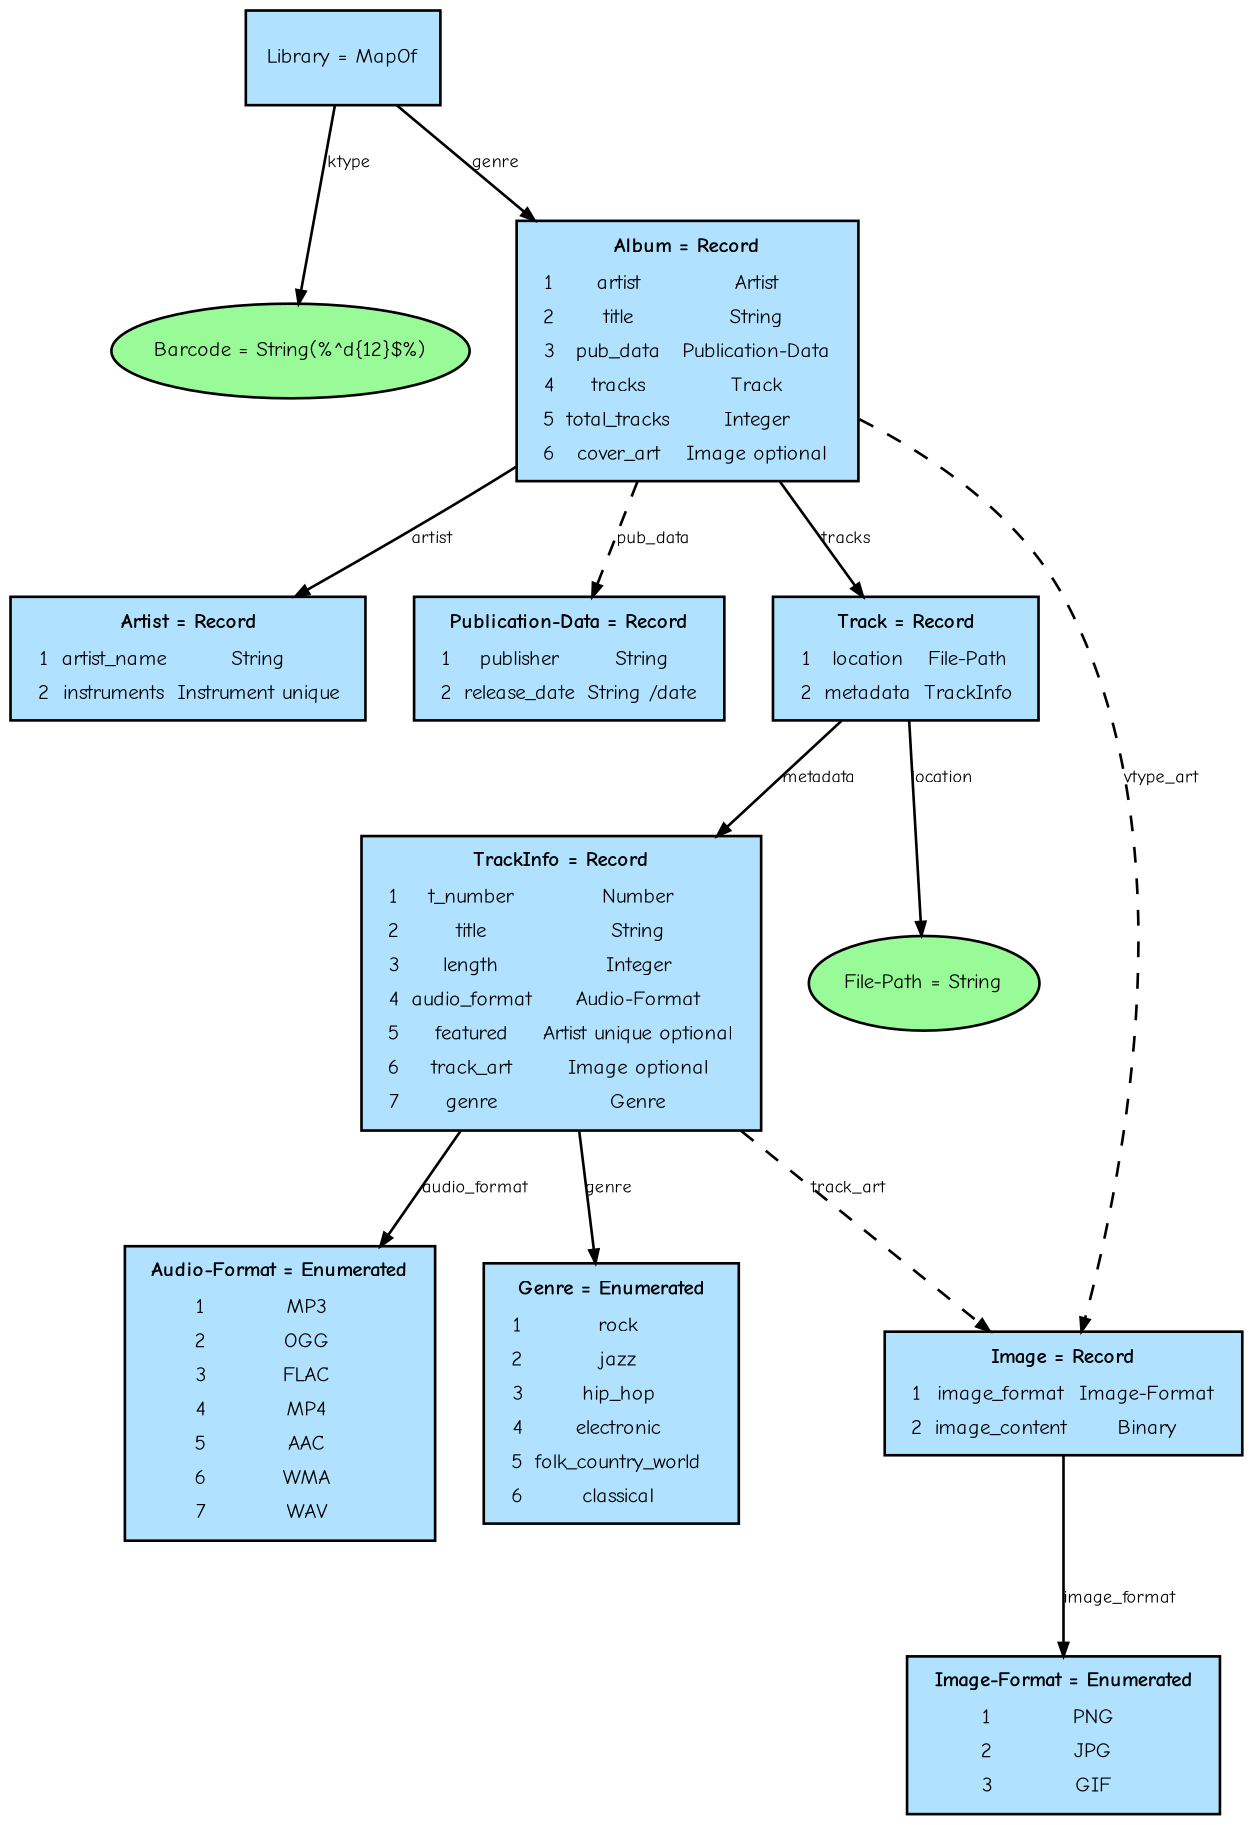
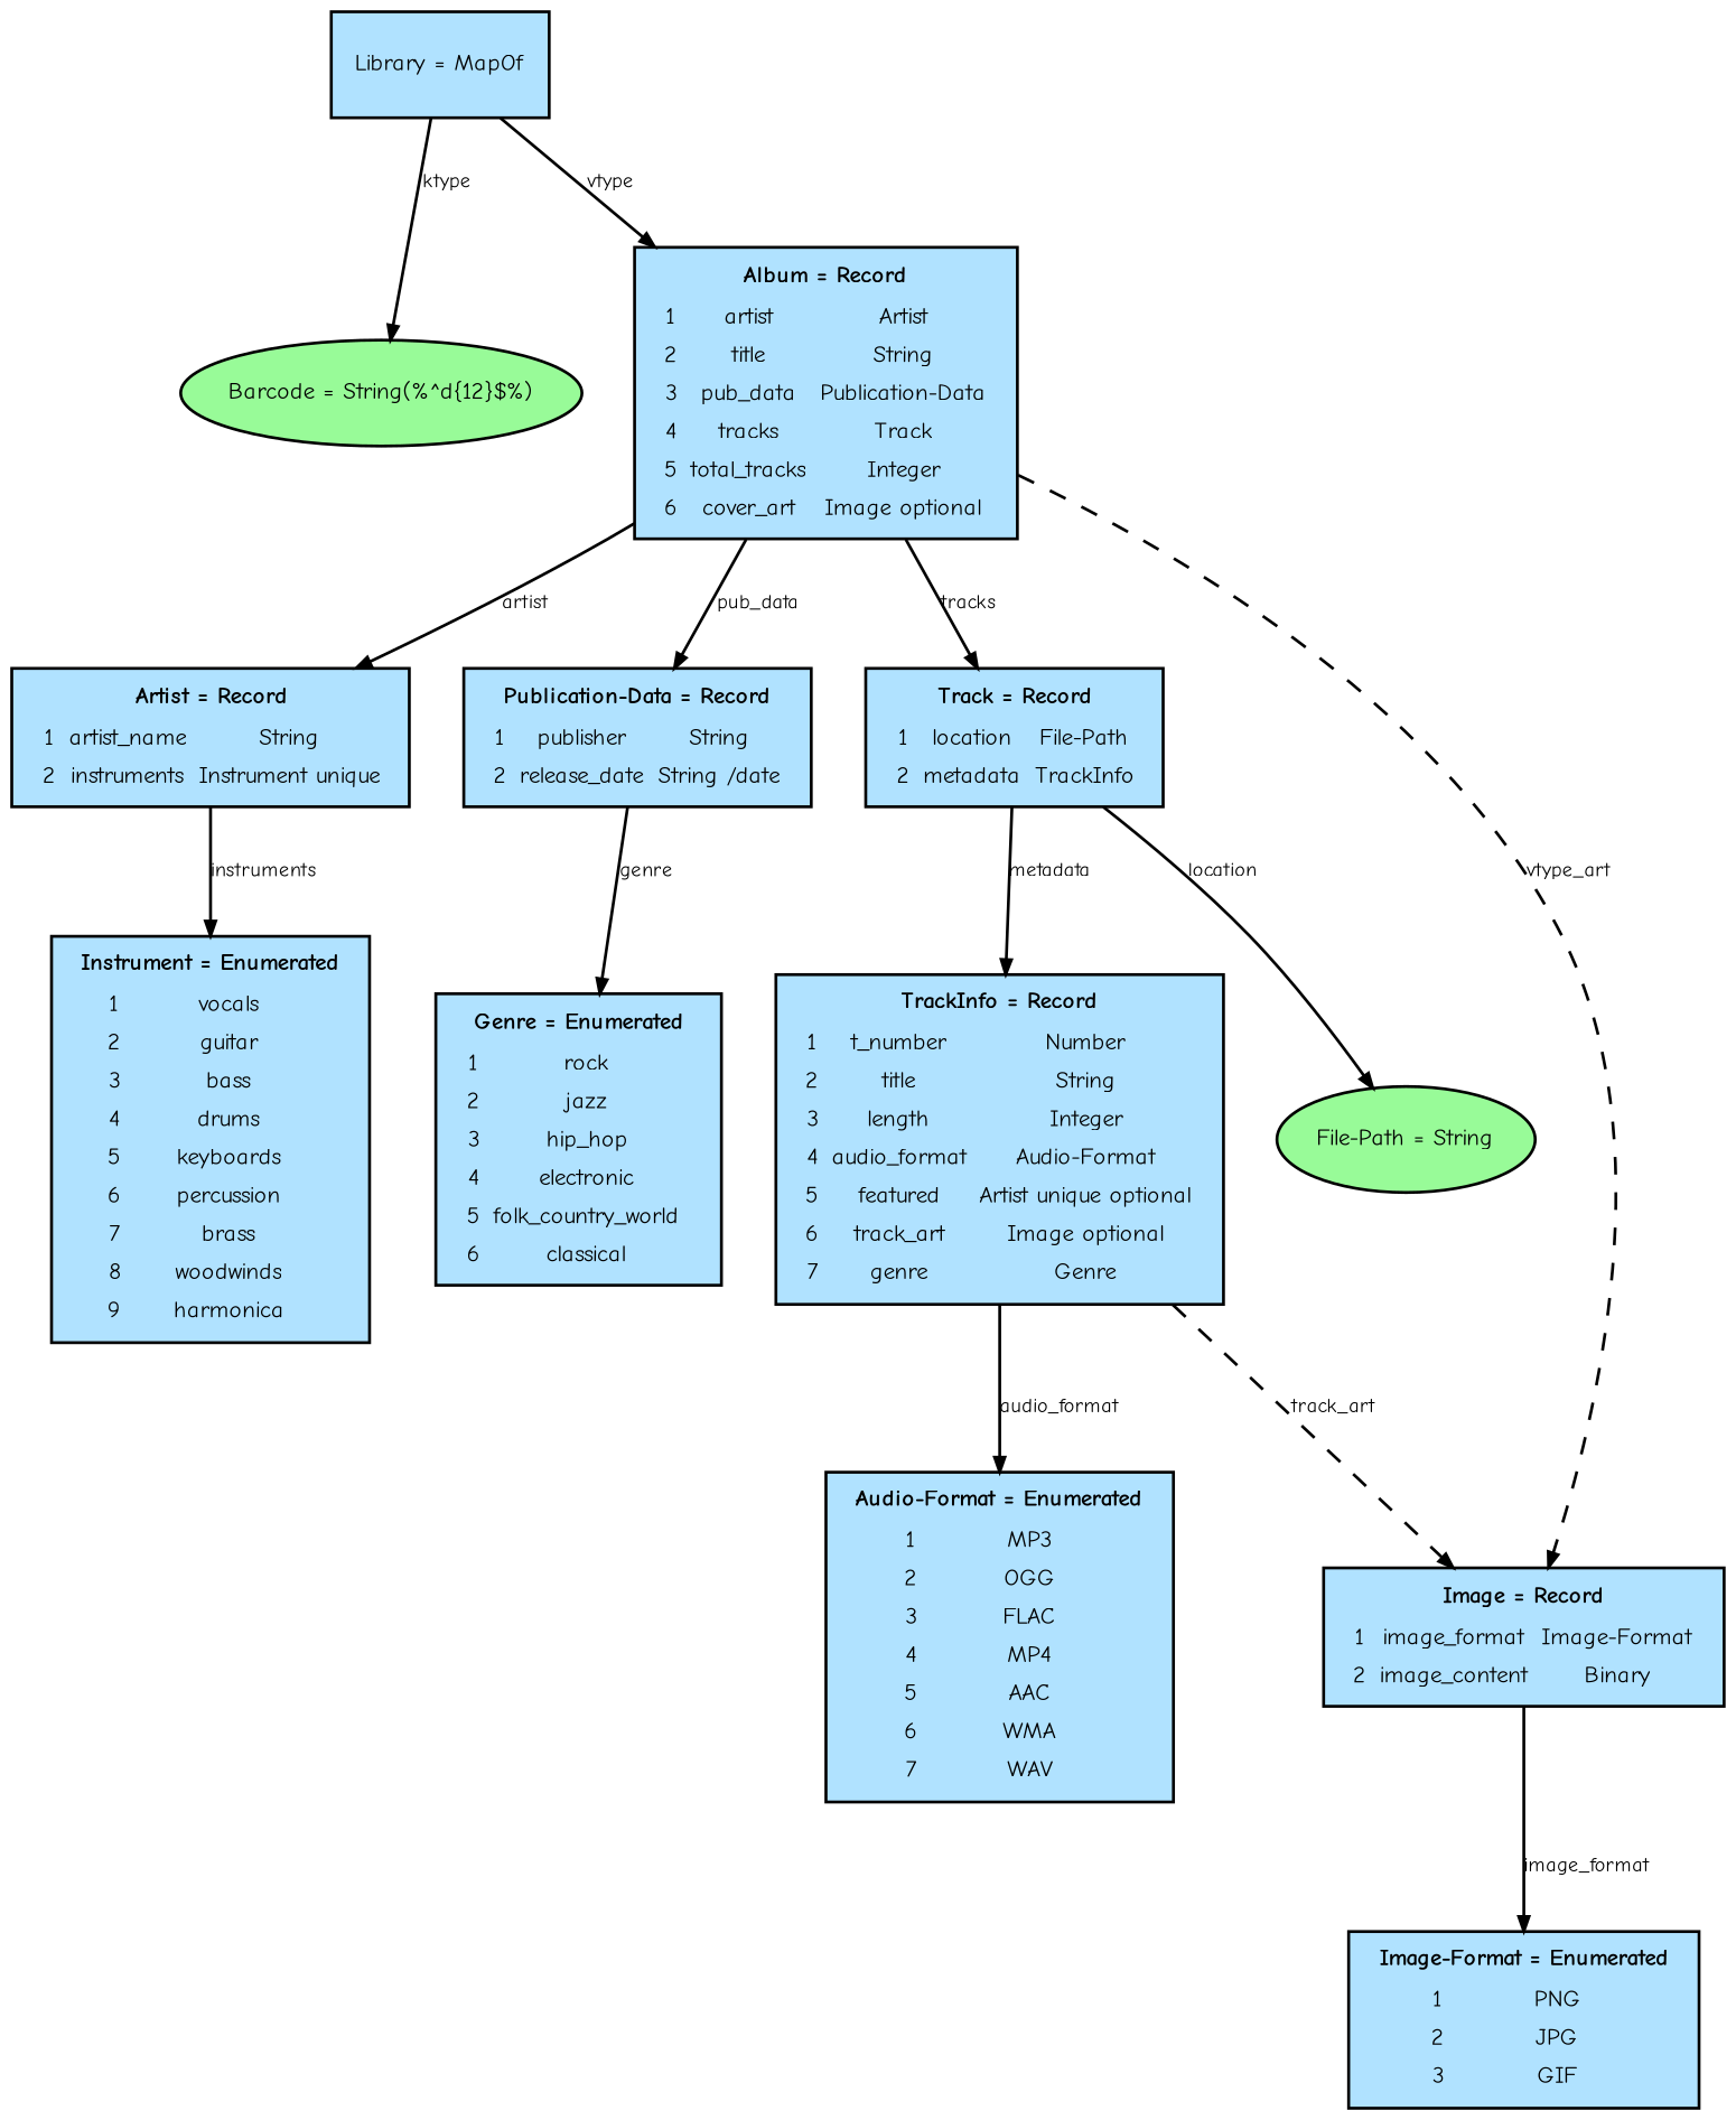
  digraph {
    bgcolor=white
    fontname="Comic Neue"
    fontsize=12
    node [fillcolor=lightskyblue1 fontname="Comic Neue" fontsize=8 shape=rectangle style=filled]
    edge [arrowsize=0.5 fontname="Comic Neue" fontsize=7 labelangle=45.0 labeldistance=0.9]
    n1 [label="Library = MapOf"]
    n2 [fillcolor=palegreen label="Barcode = String(%^\d{12}$%)" shape=ellipse]
    n3 [label=<<table border='0' cellborder='0' cellspacing='0' cellpadding='2'><tr><td colspan='3'><b>Album = Record</b></td></tr><tr><td>1</td><td>artist</td><td>Artist</td></tr><tr><td>2</td><td>title</td><td>String</td></tr><tr><td>3</td><td>pub_data</td><td>Publication-Data</td></tr><tr><td>4</td><td>tracks</td><td>Track</td></tr><tr><td>5</td><td>total_tracks</td><td>Integer</td></tr><tr><td>6</td><td>cover_art</td><td>Image optional</td></tr></table>>]
    n4 [label=<<table border='0' cellborder='0' cellspacing='0' cellpadding='2'><tr><td colspan='3'><b>Artist = Record</b></td></tr><tr><td>1</td><td>artist_name</td><td>String</td></tr><tr><td>2</td><td>instruments</td><td>Instrument unique</td></tr></table>>]
    n5 [label=<<table border='0' cellborder='0' cellspacing='0' cellpadding='2'><tr><td colspan='3'><b>Publication-Data = Record</b></td></tr><tr><td>1</td><td>publisher</td><td>String</td></tr><tr><td>2</td><td>release_date</td><td>String /date</td></tr></table>>]
    n6 [label=<<table border='0' cellborder='0' cellspacing='0' cellpadding='2'><tr><td colspan='3'><b>Track = Record</b></td></tr><tr><td>1</td><td>location</td><td>File-Path</td></tr><tr><td>2</td><td>metadata</td><td>TrackInfo</td></tr></table>>]
    n7 [label=<<table border='0' cellborder='0' cellspacing='0' cellpadding='2'><tr><td colspan='3'><b>Image = Record</b></td></tr><tr><td>1</td><td>image_format</td><td>Image-Format</td></tr><tr><td>2</td><td>image_content</td><td>Binary</td></tr></table>>]
+   n8 [label=<<table border='0' cellborder='0' cellspacing='0' cellpadding='2'><tr><td colspan='4'><b>Instrument = Enumerated</b></td></tr><tr><td>1</td><td>vocals</td><td></td></tr><tr><td>2</td><td>guitar</td><td></td></tr><tr><td>3</td><td>bass</td><td></td></tr><tr><td>4</td><td>drums</td><td></td></tr><tr><td>5</td><td>keyboards</td><td></td></tr><tr><td>6</td><td>percussion</td><td></td></tr><tr><td>7</td><td>brass</td><td></td></tr><tr><td>8</td><td>woodwinds</td><td></td></tr><tr><td>9</td><td>harmonica</td><td></td></tr></table>>]
    n9 [fillcolor=palegreen label="File-Path = String" shape=ellipse]
    n10 [label=<<table border='0' cellborder='0' cellspacing='0' cellpadding='2'><tr><td colspan='3'><b>TrackInfo = Record</b></td></tr><tr><td>1</td><td>t_number</td><td>Number</td></tr><tr><td>2</td><td>title</td><td>String</td></tr><tr><td>3</td><td>length</td><td>Integer</td></tr><tr><td>4</td><td>audio_format</td><td>Audio-Format</td></tr><tr><td>5</td><td>featured</td><td>Artist unique optional</td></tr><tr><td>6</td><td>track_art</td><td>Image optional</td></tr><tr><td>7</td><td>genre</td><td>Genre</td></tr></table>>]
    n11 [label=<<table border='0' cellborder='0' cellspacing='0' cellpadding='2'><tr><td colspan='4'><b>Image-Format = Enumerated</b></td></tr><tr><td>1</td><td>PNG</td><td></td></tr><tr><td>2</td><td>JPG</td><td></td></tr><tr><td>3</td><td>GIF</td><td></td></tr></table>>]
    n12 [label=<<table border='0' cellborder='0' cellspacing='0' cellpadding='2'><tr><td colspan='4'><b>Audio-Format = Enumerated</b></td></tr><tr><td>1</td><td>MP3</td><td></td></tr><tr><td>2</td><td>OGG</td><td></td></tr><tr><td>3</td><td>FLAC</td><td></td></tr><tr><td>4</td><td>MP4</td><td></td></tr><tr><td>5</td><td>AAC</td><td></td></tr><tr><td>6</td><td>WMA</td><td></td></tr><tr><td>7</td><td>WAV</td><td></td></tr></table>>]
    n13 [label=<<table border='0' cellborder='0' cellspacing='0' cellpadding='2'><tr><td colspan='4'><b>Genre = Enumerated</b></td></tr><tr><td>1</td><td>rock</td><td></td></tr><tr><td>2</td><td>jazz</td><td></td></tr><tr><td>3</td><td>hip_hop</td><td></td></tr><tr><td>4</td><td>electronic</td><td></td></tr><tr><td>5</td><td>folk_country_world</td><td></td></tr><tr><td>6</td><td>classical</td><td></td></tr></table>>]
    n1 -> n2 [label=ktype]
-   n1 -> n3 [label=genre]
+   n1 -> n3 [label=vtype]
    n3 -> n4 [label=artist]
-   n3 -> n5 [label=pub_data style=dashed]
+   n3 -> n5 [label=pub_data]
    n3 -> n6 [label=tracks]
    n3 -> n7 [label=vtype_art style=dashed]
+   n4 -> n8 [label=instruments]
    n6 -> n9 [label=location]
    n6 -> n10 [label=metadata]
    n7 -> n11 [label=image_format]
    n10 -> n7 [label=track_art style=dashed]
    n10 -> n12 [label=audio_format]
-   n10 -> n13 [label=genre]
+   n5 -> n13 [label=genre]
  }
